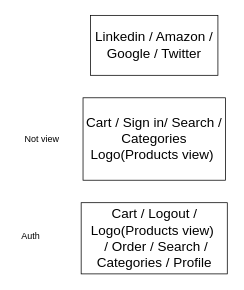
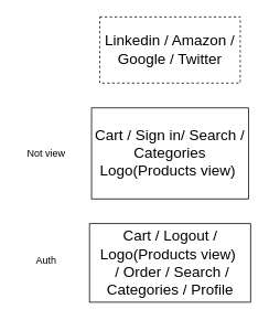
  <mxCell id="0" />
  <mxCell id="1" parent="0" />
- <mxCell id="2" value="&lt;font style=&quot;font-size: 18px;&quot;&gt;Linkedin / Amazon / Google / Twitter&lt;/font&gt;" style="whiteSpace=wrap;html=1;" parent="1" vertex="1"><mxGeometry x="120" y="20" width="170" height="80" as="geometry" /></mxCell>
+ <mxCell id="2" value="&lt;font style=&quot;font-size: 18px;&quot;&gt;Linkedin / Amazon / Google / Twitter&lt;/font&gt;" style="whiteSpace=wrap;html=1;dashed=1;" parent="1" vertex="1"><mxGeometry x="120" y="20" width="170" height="80" as="geometry" /></mxCell>
  <mxCell id="3" value="&lt;font style=&quot;font-size: 18px;&quot;&gt;Cart / Sign in/ Search / Categories Logo(Products view)&amp;nbsp;&lt;/font&gt;" style="whiteSpace=wrap;html=1;" vertex="1" parent="1"><mxGeometry x="110" y="130" width="190" height="110" as="geometry" /></mxCell>
  <mxCell id="4" value="Not view" style="text;html=1;align=center;verticalAlign=middle;resizable=0;points=[];autosize=1;strokeColor=none;fillColor=none;" vertex="1" parent="1"><mxGeometry x="20" y="170" width="70" height="30" as="geometry" /></mxCell>
  <mxCell id="5" value="&lt;font style=&quot;font-size: 18px;&quot;&gt;Cart / Logout / Logo(Products view)&amp;nbsp;&lt;br&gt;&amp;nbsp;/ Order / Search / Categories / Profile&lt;/font&gt;" style="whiteSpace=wrap;html=1;" vertex="1" parent="1"><mxGeometry x="107.5" y="270" width="195" height="95" as="geometry" /></mxCell>
- <mxCell id="6" value="Auth" style="text;html=1;align=center;verticalAlign=middle;resizable=0;points=[];autosize=1;strokeColor=none;fillColor=none;" vertex="1" parent="1"><mxGeometry x="15" y="300" width="50" height="30" as="geometry" /></mxCell>
+ <mxCell id="6" value="Auth" style="text;html=1;align=center;verticalAlign=middle;resizable=0;points=[];autosize=1;strokeColor=none;fillColor=none;" vertex="1" parent="1"><mxGeometry x="30" y="300" width="50" height="30" as="geometry" /></mxCell>
